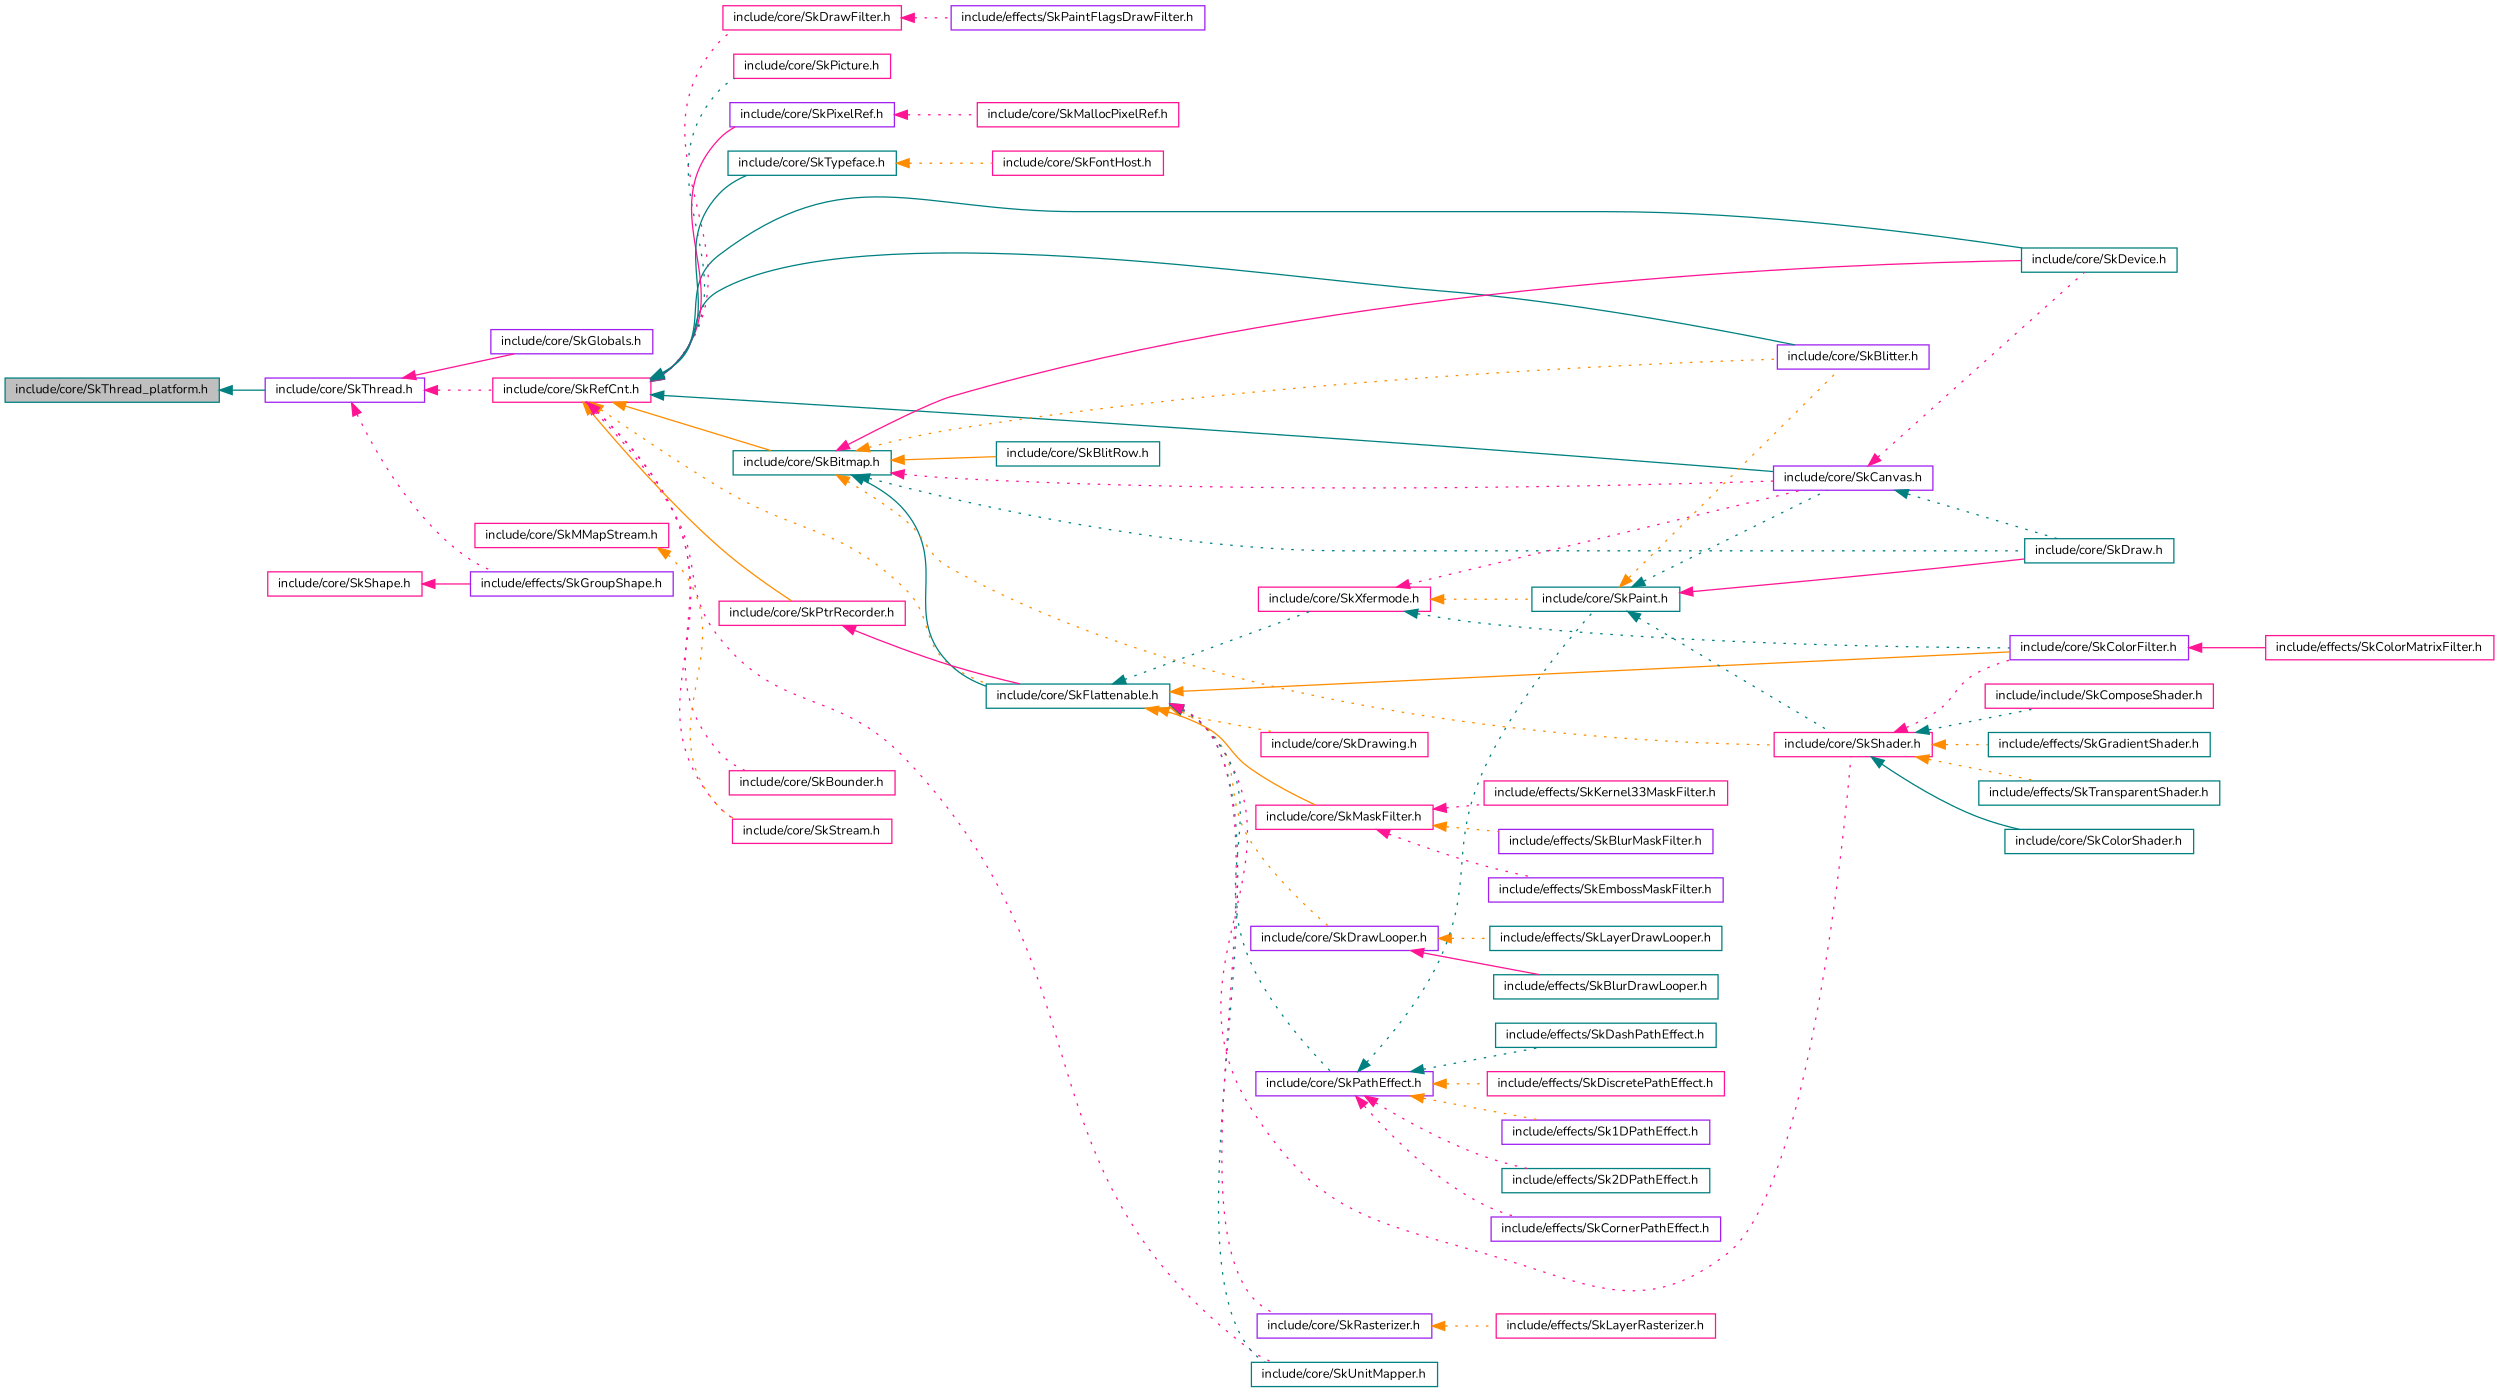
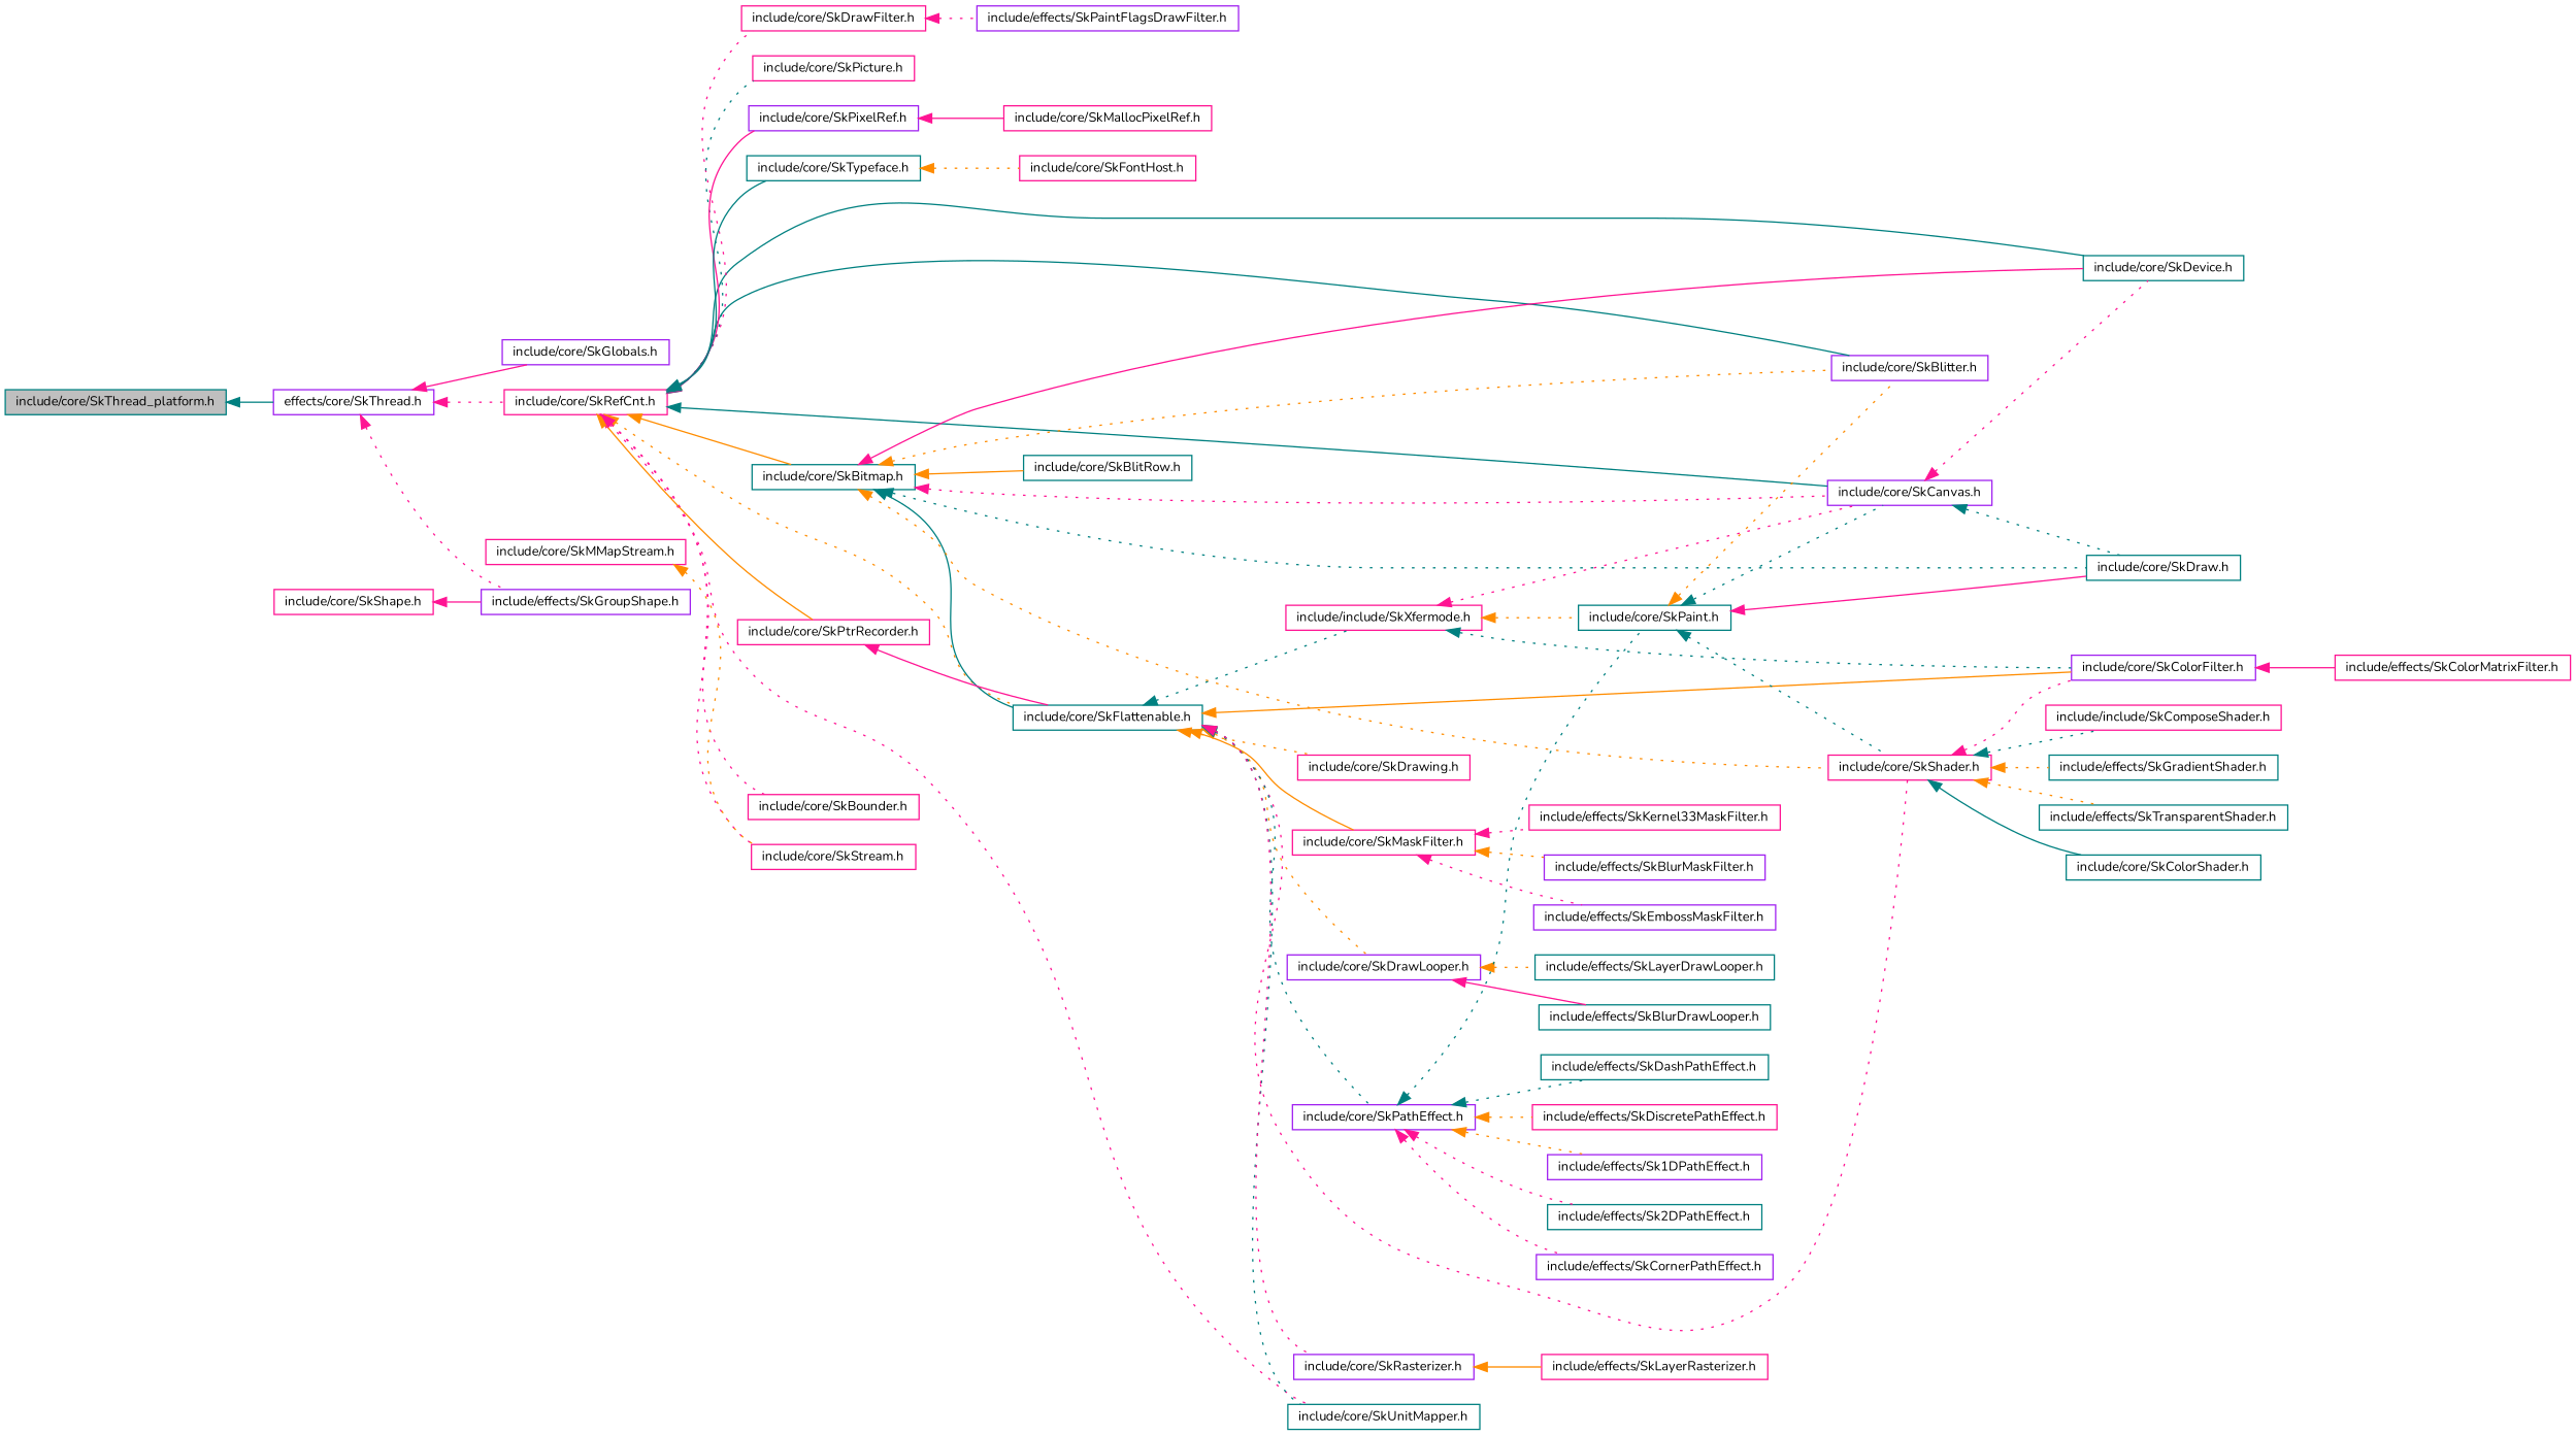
  digraph {
    fontname=Nunito
    rankdir=LR
    node [color=deeppink fillcolor=white fontname=Nunito fontsize=10 shape=record style=filled]
    edge [color=deeppink dir=back fontname=Nunito fontsize=10 labelfontname=FreeSans labelfontsize=10 style=dotted]
    n1 [color=teal fillcolor=grey75 fontcolor=black height=0.2 label="include/core/SkThread_platform.h" width=0.4]
-   n2 [color=purple height=0.2 label="include/core/SkThread.h" width=0.4]
+   n2 [color=purple height=0.2 label="effects/core/SkThread.h" width=0.4]
    n3 [color=purple height=0.2 label="include/core/SkGlobals.h" width=0.4]
    n4 [height=0.2 label="include/core/SkRefCnt.h" width=0.4]
    n5 [color=purple height=0.2 label="include/effects/SkGroupShape.h" width=0.4]
    n6 [color=teal height=0.2 label="include/core/SkBitmap.h" width=0.4]
    n7 [color=purple height=0.2 label="include/core/SkBlitter.h" width=0.4]
    n8 [color=purple height=0.2 label="include/core/SkCanvas.h" width=0.4]
    n9 [color=teal height=0.2 label="include/core/SkDevice.h" width=0.4]
    n10 [color=teal height=0.2 label="include/core/SkFlattenable.h" width=0.4]
    n11 [color=teal height=0.2 label="include/core/SkUnitMapper.h" width=0.4]
    n12 [height=0.2 label="include/core/SkBounder.h" width=0.4]
    n13 [height=0.2 label="include/core/SkDrawFilter.h" width=0.4]
    n14 [height=0.2 label="include/core/SkPicture.h" width=0.4]
    n15 [color=purple height=0.2 label="include/core/SkPixelRef.h" width=0.4]
    n16 [height=0.2 label="include/core/SkPtrRecorder.h" width=0.4]
    n17 [height=0.2 label="include/core/SkStream.h" width=0.4]
    n18 [color=teal height=0.2 label="include/core/SkTypeface.h" width=0.4]
    n19 [color=teal height=0.2 label="include/core/SkBlitRow.h" width=0.4]
    n20 [color=teal height=0.2 label="include/core/SkDraw.h" width=0.4]
    n21 [height=0.2 label="include/core/SkShader.h" width=0.4]
    n22 [color=purple height=0.2 label="include/core/SkColorFilter.h" width=0.4]
    n23 [height=0.2 label="include/core/SkDrawing.h" width=0.4]
    n24 [color=purple height=0.2 label="include/core/SkDrawLooper.h" width=0.4]
    n25 [height=0.2 label="include/core/SkMaskFilter.h" width=0.4]
    n26 [color=purple height=0.2 label="include/core/SkPathEffect.h" width=0.4]
    n27 [color=purple height=0.2 label="include/core/SkRasterizer.h" width=0.4]
-   n28 [height=0.2 label="include/core/SkXfermode.h" width=0.4]
+   n28 [height=0.2 label="include/include/SkXfermode.h" width=0.4]
    n29 [color=purple height=0.2 label="include/effects/SkPaintFlagsDrawFilter.h" width=0.4]
    n30 [height=0.2 label="include/core/SkMallocPixelRef.h" width=0.4]
    n31 [height=0.2 label="include/core/SkFontHost.h" width=0.4]
    n32 [color=teal height=0.2 label="include/core/SkColorShader.h" width=0.4]
    n33 [height=0.2 label="include/include/SkComposeShader.h" width=0.4]
    n34 [color=teal height=0.2 label="include/effects/SkGradientShader.h" width=0.4]
    n35 [color=teal height=0.2 label="include/effects/SkTransparentShader.h" width=0.4]
    n36 [height=0.2 label="include/effects/SkColorMatrixFilter.h" width=0.4]
    n37 [color=teal height=0.2 label="include/effects/SkBlurDrawLooper.h" width=0.4]
    n38 [color=teal height=0.2 label="include/effects/SkLayerDrawLooper.h" width=0.4]
    n39 [color=purple height=0.2 label="include/effects/SkBlurMaskFilter.h" width=0.4]
    n40 [color=purple height=0.2 label="include/effects/SkEmbossMaskFilter.h" width=0.4]
    n41 [height=0.2 label="include/effects/SkKernel33MaskFilter.h" width=0.4]
    n42 [color=teal height=0.2 label="include/core/SkPaint.h" width=0.4]
    n43 [color=purple height=0.2 label="include/effects/Sk1DPathEffect.h" width=0.4]
    n44 [color=teal height=0.2 label="include/effects/Sk2DPathEffect.h" width=0.4]
    n45 [color=purple height=0.2 label="include/effects/SkCornerPathEffect.h" width=0.4]
    n46 [color=teal height=0.2 label="include/effects/SkDashPathEffect.h" width=0.4]
    n47 [height=0.2 label="include/effects/SkDiscretePathEffect.h" width=0.4]
    n48 [height=0.2 label="include/effects/SkLayerRasterizer.h" width=0.4]
    n49 [height=0.2 label="include/core/SkShape.h" width=0.4]
    n50 [height=0.2 label="include/core/SkMMapStream.h" width=0.4]
    n1 -> n2 [color=teal style=solid]
    n2 -> n3 [style=solid]
    n2 -> n4
    n2 -> n5
    n4 -> n6 [color=darkorange style=solid]
    n4 -> n7 [color=teal style=solid]
    n4 -> n8 [color=teal style=solid]
    n4 -> n9 [color=teal style=solid]
    n4 -> n10 [color=darkorange]
    n4 -> n11
    n4 -> n12
    n4 -> n13
    n4 -> n14 [color=teal]
    n4 -> n15 [style=solid]
    n4 -> n16 [color=darkorange style=solid]
    n4 -> n17
    n4 -> n18 [color=teal style=solid]
    n6 -> n7 [color=darkorange]
    n6 -> n8
    n6 -> n9 [style=solid]
    n6 -> n10 [color=teal style=solid]
    n6 -> n19 [color=darkorange style=solid]
    n6 -> n20 [color=teal]
    n6 -> n21 [color=darkorange]
    n8 -> n9
    n8 -> n20 [color=teal]
    n10 -> n11 [color=teal]
    n10 -> n21
    n10 -> n22 [color=darkorange style=solid]
    n10 -> n23 [color=darkorange]
    n10 -> n24 [color=darkorange]
    n10 -> n25 [color=darkorange style=solid]
    n10 -> n26 [color=teal]
    n10 -> n27
    n10 -> n28 [color=teal]
    n13 -> n29
-   n15 -> n30
+   n15 -> n30 [style=solid]
    n16 -> n10 [style=solid]
    n18 -> n31 [color=darkorange]
    n21 -> n22
    n21 -> n32 [color=teal style=solid]
    n21 -> n33 [color=teal]
    n21 -> n34 [color=darkorange]
    n21 -> n35 [color=darkorange]
    n22 -> n36 [style=solid]
    n24 -> n37 [style=solid]
    n24 -> n38 [color=darkorange]
    n25 -> n39 [color=darkorange]
    n25 -> n40
    n25 -> n41
    n26 -> n42 [color=teal]
    n26 -> n43 [color=darkorange]
    n26 -> n44
    n26 -> n45
    n26 -> n46 [color=teal]
    n26 -> n47 [color=darkorange]
-   n27 -> n48 [color=darkorange]
+   n27 -> n48 [color=darkorange style=solid]
    n28 -> n8
    n28 -> n22 [color=teal]
    n28 -> n42 [color=darkorange]
    n42 -> n7 [color=darkorange]
    n42 -> n8 [color=teal]
    n42 -> n20 [style=solid]
    n42 -> n21 [color=teal]
    n49 -> n5 [style=solid]
    n50 -> n17 [color=darkorange]
  }
